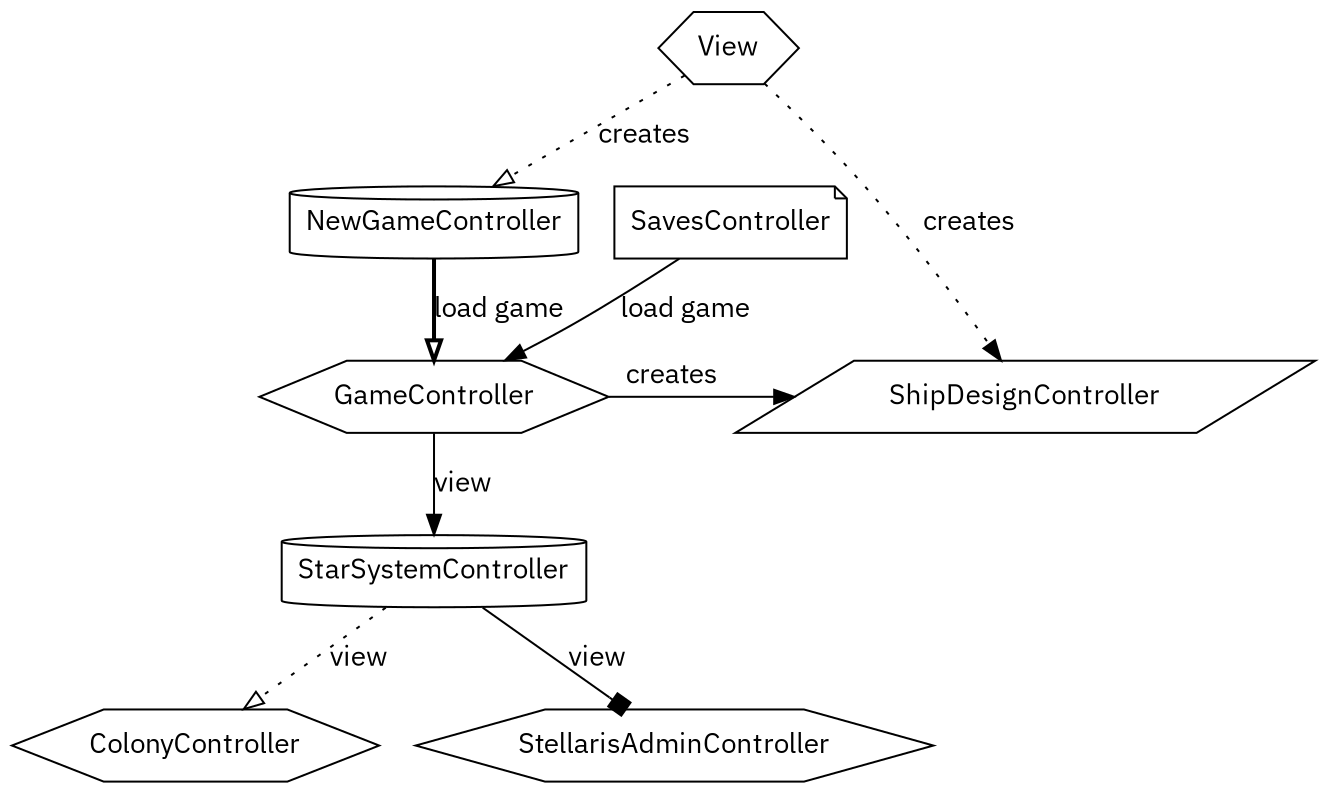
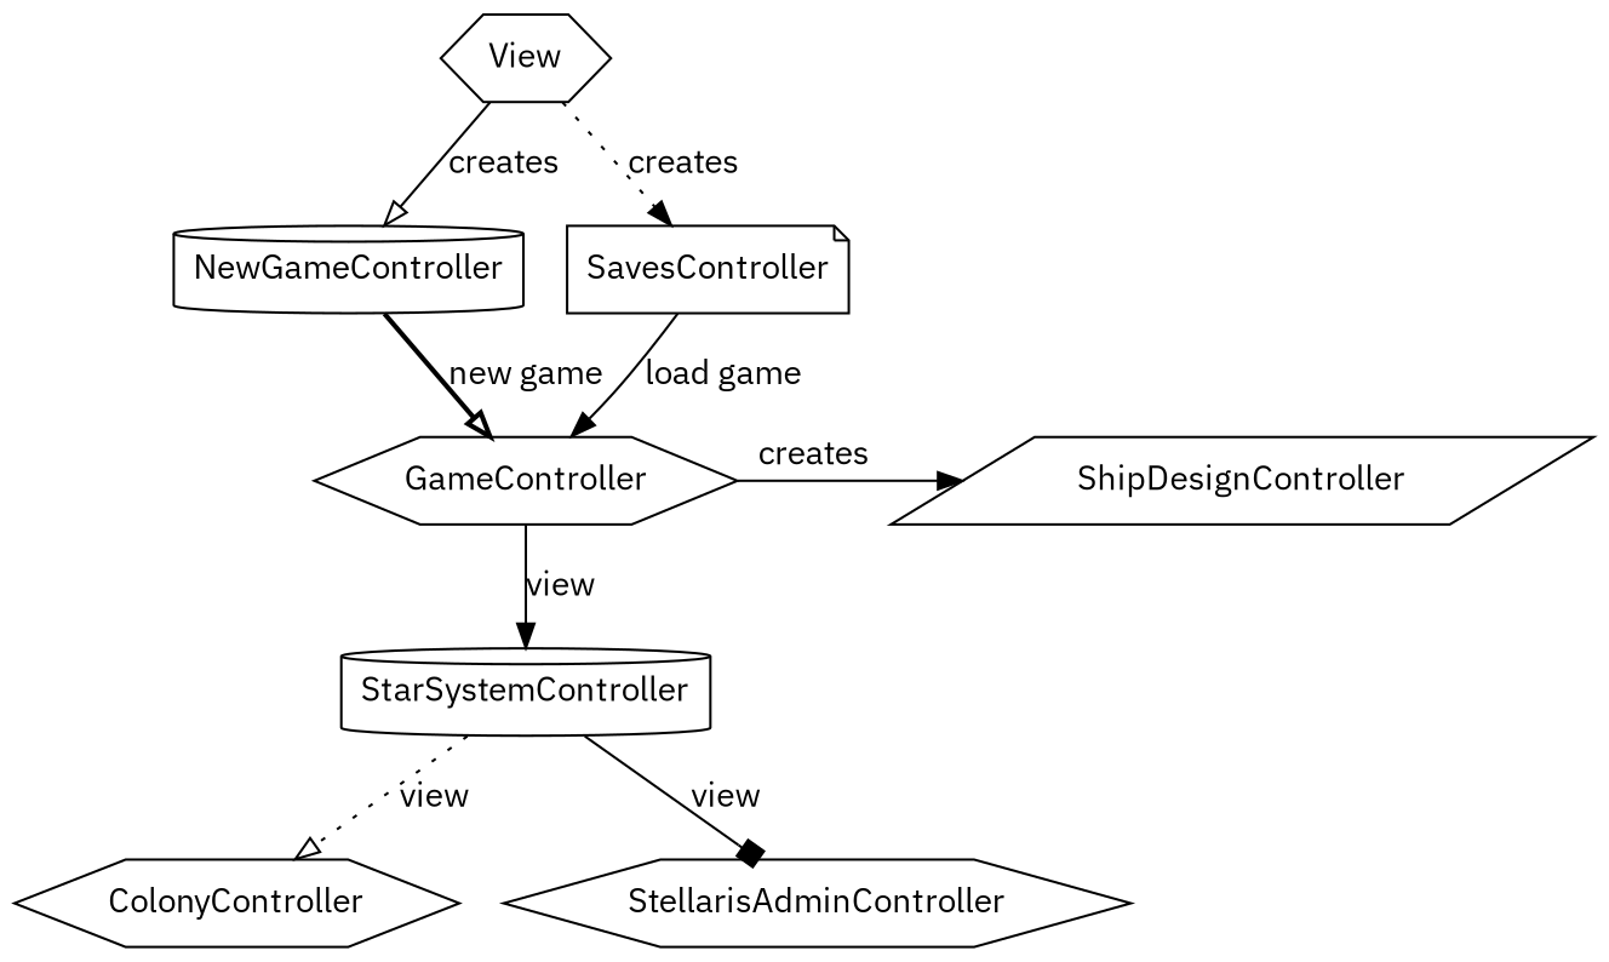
  digraph {
    fontname="IBM Plex Sans"
    node [fontname="IBM Plex Sans" shape=hexagon]
    edge [arrowhead=normal fontname="IBM Plex Sans" style=solid]
    GameController
    ShipDesignController [shape=parallelogram]
    StarSystemController [shape=cylinder]
    NewGameController [shape=cylinder]
    View
    SavesController [shape=note]
    ColonyController
    StellarisAdminController
    subgraph sub_1 {
      rank=same
      GameController
      ShipDesignController
    }
    GameController -> ShipDesignController [label=creates]
    GameController -> StarSystemController [label=view]
    StarSystemController -> ColonyController [arrowhead=onormal label=view style=dotted]
    StarSystemController -> StellarisAdminController [arrowhead=box label=view]
-   NewGameController -> GameController [arrowhead=onormal label="load game" style=bold]
-   View -> NewGameController [arrowhead=onormal label=creates style=dotted]
-   View -> ShipDesignController [label=creates style=dotted]
+   NewGameController -> GameController [arrowhead=onormal label="new game" style=bold]
+   View -> NewGameController [arrowhead=onormal label=creates]
+   View -> SavesController [label=creates style=dotted]
    SavesController -> GameController [label="load game"]
  }
